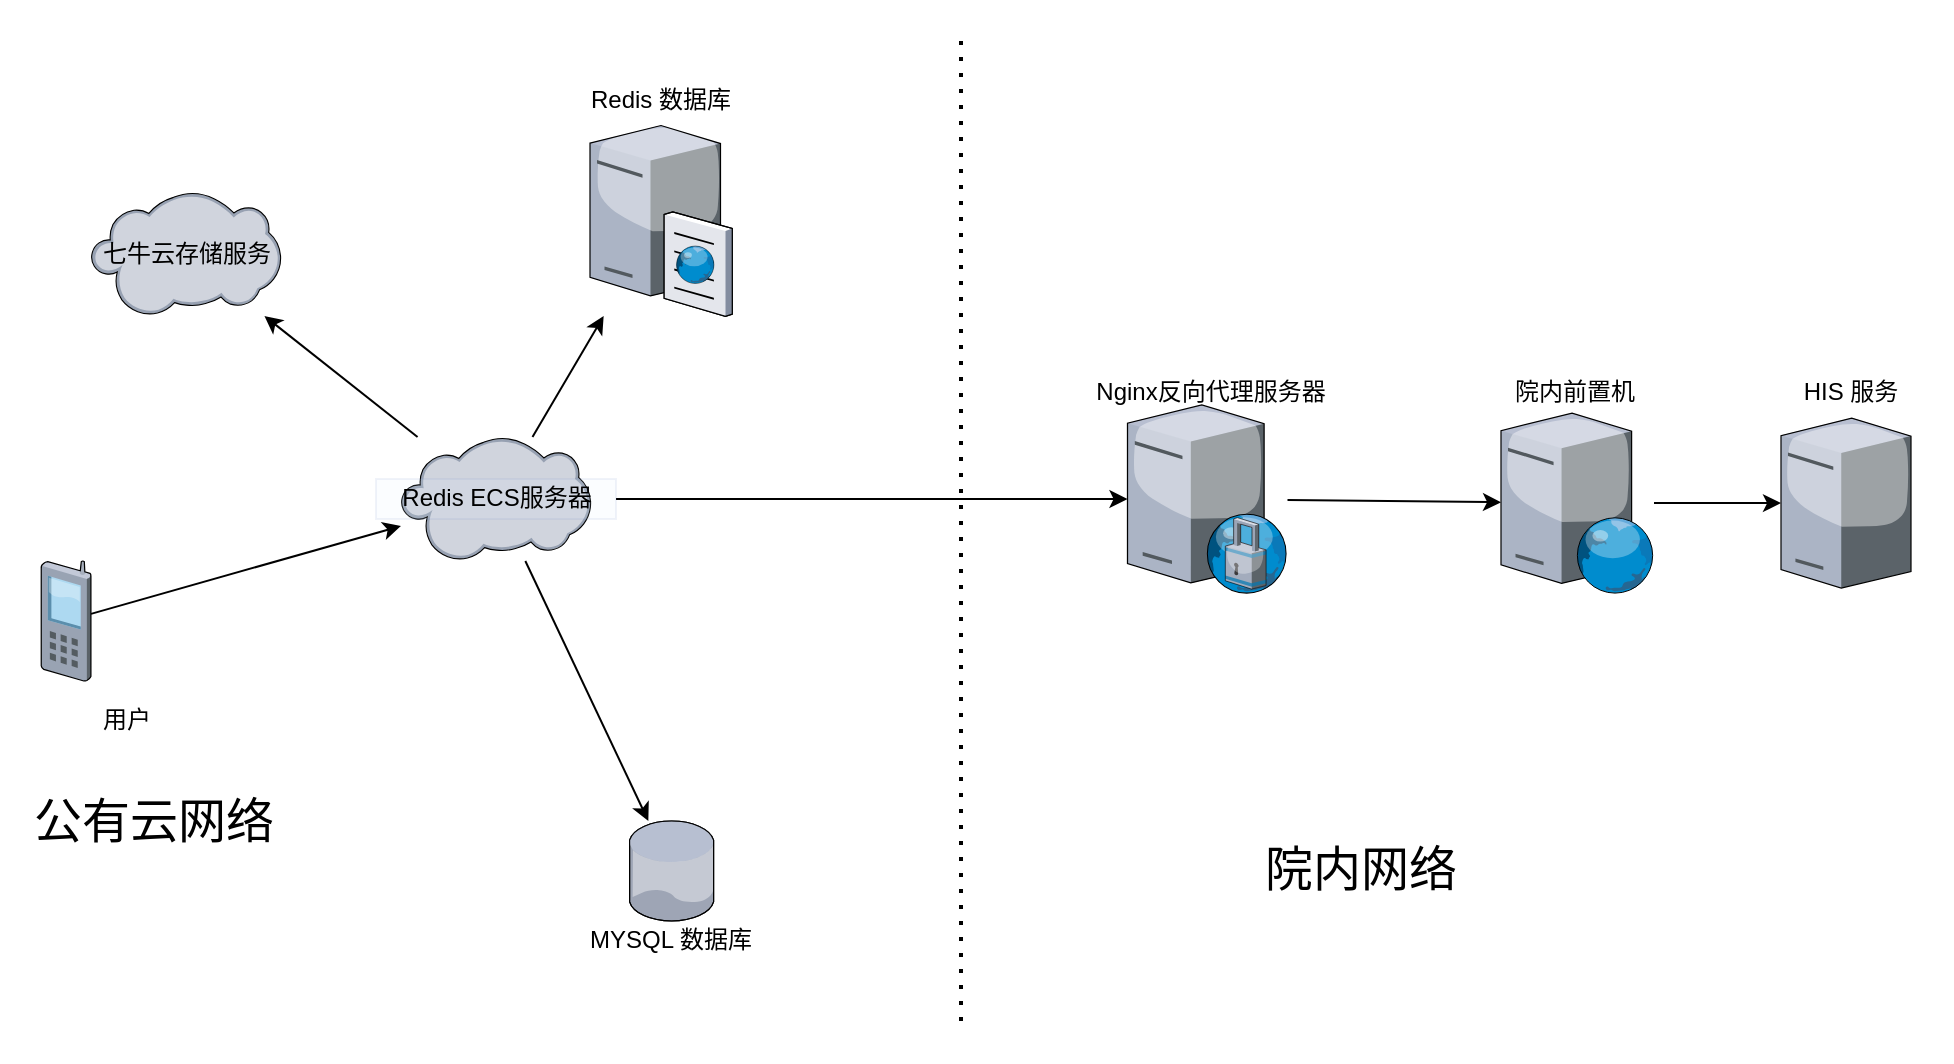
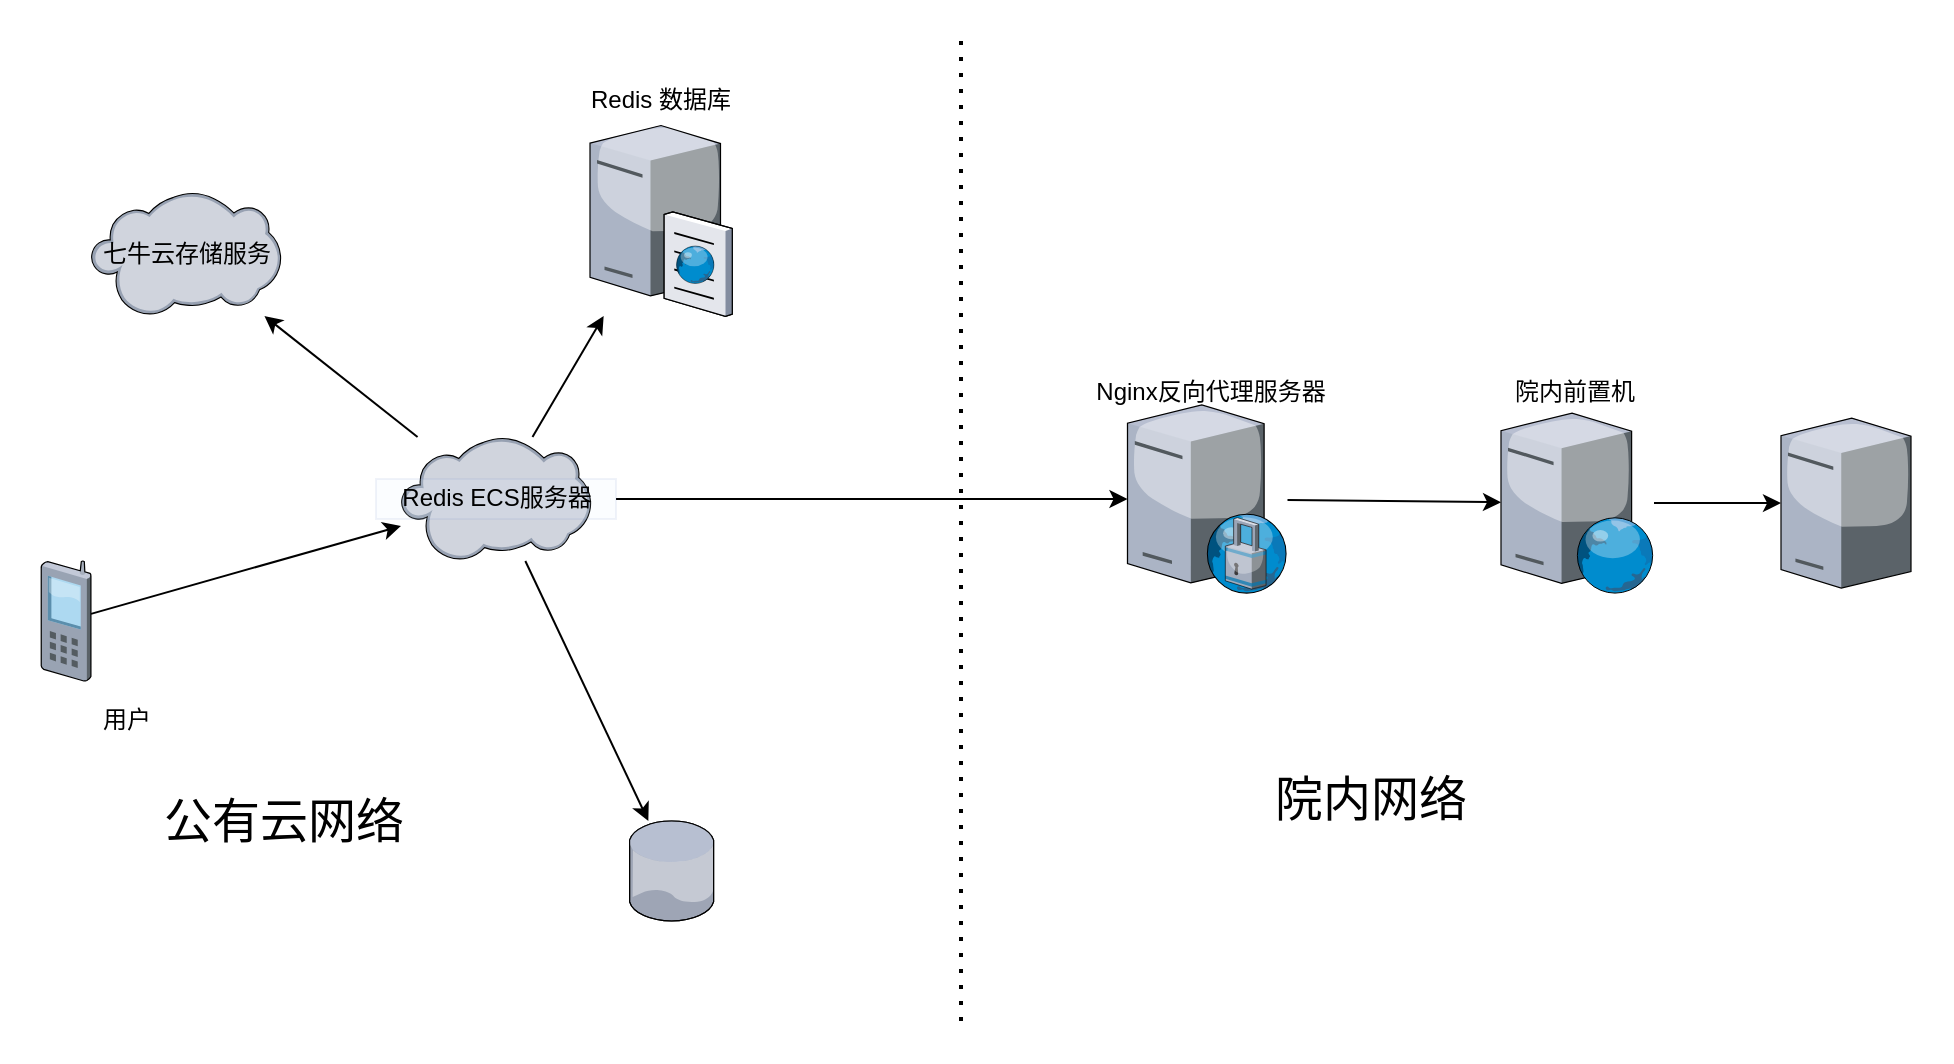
  <mxCell id="0" />
  <mxCell id="1" parent="0" />
  <mxCell id="2" style="rounded=0;orthogonalLoop=1;jettySize=auto;html=1;" edge="1" parent="1" source="5" target="9"><mxGeometry relative="1" as="geometry" /></mxCell>
  <mxCell id="3" style="rounded=0;orthogonalLoop=1;jettySize=auto;html=1;" edge="1" parent="1" source="5" target="6"><mxGeometry relative="1" as="geometry" /></mxCell>
  <mxCell id="4" style="edgeStyle=none;rounded=0;orthogonalLoop=1;jettySize=auto;html=1;" edge="1" parent="1" source="5" target="25"><mxGeometry relative="1" as="geometry" /></mxCell>
  <mxCell id="5" value="" style="verticalLabelPosition=bottom;aspect=fixed;html=1;verticalAlign=top;strokeColor=none;align=center;outlineConnect=0;shape=mxgraph.citrix.cloud;" vertex="1" parent="1"><mxGeometry x="200" y="218" width="95" height="62" as="geometry" /></mxCell>
  <mxCell id="6" value="" style="verticalLabelPosition=bottom;aspect=fixed;html=1;verticalAlign=top;strokeColor=none;align=center;outlineConnect=0;shape=mxgraph.citrix.database;" vertex="1" parent="1"><mxGeometry x="314.25" y="410" width="42.5" height="50" as="geometry" /></mxCell>
  <mxCell id="7" style="rounded=0;orthogonalLoop=1;jettySize=auto;html=1;" edge="1" parent="1" source="8" target="5"><mxGeometry relative="1" as="geometry" /></mxCell>
  <mxCell id="8" value="" style="verticalLabelPosition=bottom;aspect=fixed;html=1;verticalAlign=top;strokeColor=none;align=center;outlineConnect=0;shape=mxgraph.citrix.cell_phone;" vertex="1" parent="1"><mxGeometry x="20" y="280" width="25" height="60" as="geometry" /></mxCell>
  <mxCell id="9" value="" style="verticalLabelPosition=bottom;aspect=fixed;html=1;verticalAlign=top;strokeColor=none;align=center;outlineConnect=0;shape=mxgraph.citrix.cache_server;" vertex="1" parent="1"><mxGeometry x="294.5" y="60" width="71" height="97.5" as="geometry" /></mxCell>
  <mxCell id="10" value="&lt;span&gt;Redis 数据库&lt;/span&gt;" style="text;html=1;align=center;verticalAlign=middle;resizable=0;points=[];autosize=1;strokeColor=#6c8ebf;fillColor=#dae8fc;opacity=0;fontStyle=0" vertex="1" parent="1"><mxGeometry x="285" y="40" width="90" height="20" as="geometry" /></mxCell>
- <mxCell id="11" value="&lt;span&gt;MYSQL 数据库&lt;/span&gt;" style="text;html=1;align=center;verticalAlign=middle;resizable=0;points=[];autosize=1;strokeColor=#6c8ebf;fillColor=#dae8fc;opacity=0;fontStyle=0" vertex="1" parent="1"><mxGeometry x="285" y="460" width="100" height="20" as="geometry" /></mxCell>
  <mxCell id="12" style="edgeStyle=none;rounded=0;orthogonalLoop=1;jettySize=auto;html=1;" edge="1" parent="1" source="13" target="17"><mxGeometry relative="1" as="geometry" /></mxCell>
  <mxCell id="13" value="Redis ECS服务器" style="text;html=1;align=center;verticalAlign=middle;resizable=0;points=[];autosize=1;strokeColor=#6c8ebf;fillColor=#dae8fc;opacity=10;fontStyle=0" vertex="1" parent="1"><mxGeometry x="187.5" y="239" width="120" height="20" as="geometry" /></mxCell>
  <mxCell id="14" style="edgeStyle=none;rounded=0;orthogonalLoop=1;jettySize=auto;html=1;" edge="1" parent="1" source="15" target="28"><mxGeometry relative="1" as="geometry" /></mxCell>
  <mxCell id="15" value="" style="verticalLabelPosition=bottom;aspect=fixed;html=1;verticalAlign=top;strokeColor=none;align=center;outlineConnect=0;shape=mxgraph.citrix.web_server;" vertex="1" parent="1"><mxGeometry x="750" y="206.06" width="76.5" height="90" as="geometry" /></mxCell>
  <mxCell id="16" style="edgeStyle=none;rounded=0;orthogonalLoop=1;jettySize=auto;html=1;" edge="1" parent="1" source="17" target="15"><mxGeometry relative="1" as="geometry" /></mxCell>
  <mxCell id="17" value="" style="verticalLabelPosition=bottom;aspect=fixed;html=1;verticalAlign=top;strokeColor=#6c8ebf;align=center;outlineConnect=0;shape=mxgraph.citrix.proxy_server;fillColor=#dae8fc;" vertex="1" parent="1"><mxGeometry x="563.25" y="201.94" width="80" height="94.12" as="geometry" /></mxCell>
  <mxCell id="18" value="&lt;span&gt;Nginx反向代理服务器&lt;/span&gt;" style="text;html=1;align=center;verticalAlign=middle;resizable=0;points=[];autosize=1;strokeColor=none;fontStyle=0" vertex="1" parent="1"><mxGeometry x="540" y="186.06" width="130" height="20" as="geometry" /></mxCell>
  <mxCell id="19" value="院内前置机" style="text;html=1;align=center;verticalAlign=middle;resizable=0;points=[];autosize=1;strokeColor=none;fontStyle=0" vertex="1" parent="1"><mxGeometry x="746.5" y="186.06" width="80" height="20" as="geometry" /></mxCell>
  <mxCell id="20" value="" style="endArrow=none;dashed=1;html=1;dashPattern=1 3;strokeWidth=2;" edge="1" parent="1"><mxGeometry width="50" height="50" relative="1" as="geometry"><mxPoint x="480" y="510" as="sourcePoint" /><mxPoint x="480" y="20" as="targetPoint" /></mxGeometry></mxCell>
- <mxCell id="21" value="&lt;font style=&quot;font-size: 24px&quot;&gt;院内网络&lt;/font&gt;" style="text;html=1;align=center;verticalAlign=middle;resizable=0;points=[];autosize=1;strokeColor=none;fontStyle=0" vertex="1" parent="1"><mxGeometry x="625" y="425" width="110" height="20" as="geometry" /></mxCell>
- <mxCell id="22" value="&lt;div style=&quot;text-align: center&quot;&gt;&lt;span style=&quot;font-size: 24px&quot;&gt;&lt;font face=&quot;helvetica&quot;&gt;公有云网络&lt;/font&gt;&lt;/span&gt;&lt;/div&gt;" style="text;whiteSpace=wrap;html=1;" vertex="1" parent="1"><mxGeometry x="15" y="390" width="130" height="30" as="geometry" /></mxCell>
+ <mxCell id="21" value="&lt;font style=&quot;font-size: 24px&quot;&gt;院内网络&lt;/font&gt;" style="text;html=1;align=center;verticalAlign=middle;resizable=0;points=[];autosize=1;strokeColor=none;fontStyle=0" vertex="1" parent="1"><mxGeometry x="630" y="390" width="110" height="20" as="geometry" /></mxCell>
+ <mxCell id="22" value="&lt;div style=&quot;text-align: center&quot;&gt;&lt;span style=&quot;font-size: 24px&quot;&gt;&lt;font face=&quot;helvetica&quot;&gt;公有云网络&lt;/font&gt;&lt;/span&gt;&lt;/div&gt;" style="text;whiteSpace=wrap;html=1;" vertex="1" parent="1"><mxGeometry x="80" y="390" width="130" height="30" as="geometry" /></mxCell>
  <mxCell id="23" value="" style="verticalLabelPosition=bottom;aspect=fixed;html=1;verticalAlign=top;strokeColor=none;align=center;outlineConnect=0;shape=mxgraph.citrix.cloud;opacity=0;" vertex="1" parent="1"><mxGeometry x="80" y="96" width="95" height="62" as="geometry" /></mxCell>
  <mxCell id="24" value="" style="verticalLabelPosition=bottom;aspect=fixed;html=1;verticalAlign=top;strokeColor=none;align=center;outlineConnect=0;shape=mxgraph.citrix.cloud;opacity=0;" vertex="1" parent="1"><mxGeometry x="330" y="230" width="95" height="62" as="geometry" /></mxCell>
  <mxCell id="25" value="" style="verticalLabelPosition=bottom;aspect=fixed;html=1;verticalAlign=top;strokeColor=none;align=center;outlineConnect=0;shape=mxgraph.citrix.cloud;" vertex="1" parent="1"><mxGeometry x="45" y="95.5" width="95" height="62" as="geometry" /></mxCell>
  <mxCell id="26" value="七牛云存储服务" style="text;html=1;align=center;verticalAlign=middle;resizable=0;points=[];autosize=1;strokeColor=none;" vertex="1" parent="1"><mxGeometry x="42.5" y="116.5" width="100" height="20" as="geometry" /></mxCell>
  <mxCell id="27" value="用户" style="text;html=1;align=center;verticalAlign=middle;resizable=0;points=[];autosize=1;strokeColor=none;" vertex="1" parent="1"><mxGeometry x="42.5" y="350" width="40" height="20" as="geometry" /></mxCell>
  <mxCell id="28" value="" style="verticalLabelPosition=bottom;aspect=fixed;html=1;verticalAlign=top;strokeColor=none;align=center;outlineConnect=0;shape=mxgraph.citrix.license_server;" vertex="1" parent="1"><mxGeometry x="890" y="208.56" width="65" height="85" as="geometry" /></mxCell>
- <mxCell id="29" value="HIS 服务" style="text;html=1;align=center;verticalAlign=middle;resizable=0;points=[];autosize=1;strokeColor=none;" vertex="1" parent="1"><mxGeometry x="895" y="186.06" width="60" height="20" as="geometry" /></mxCell>
